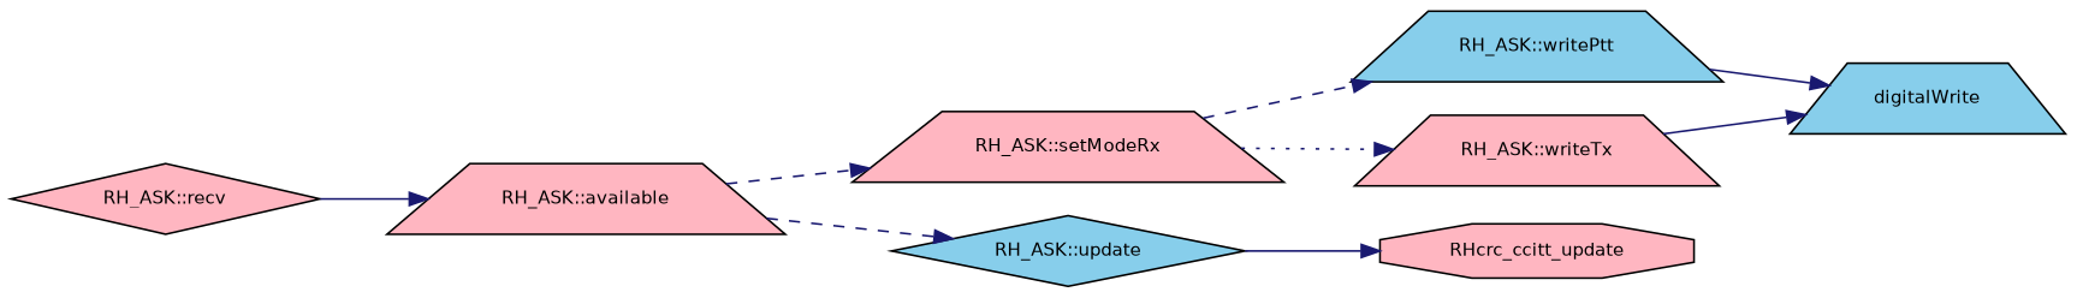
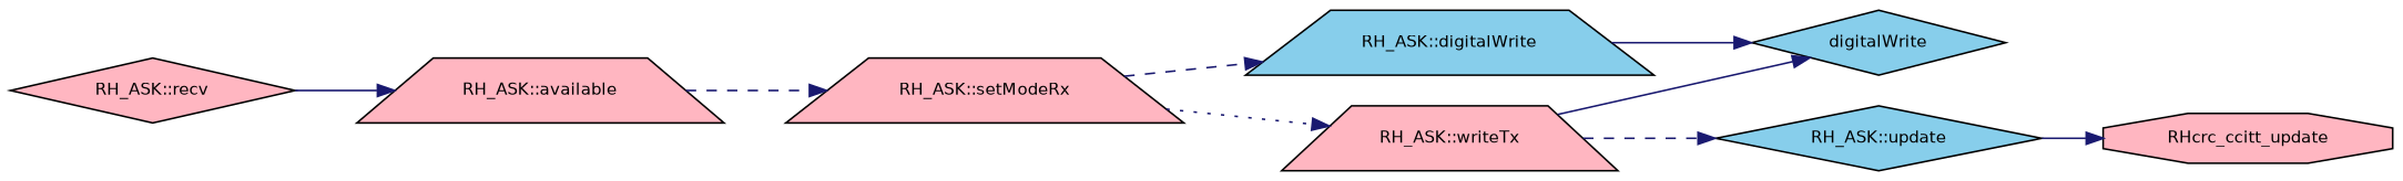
  digraph {
    rankdir=LR
    node [color=black fillcolor=lightpink fontname=Helvetica fontsize=10 shape=trapezium style=filled]
    edge [color=midnightblue fontname=Helvetica fontsize=10 labelfontname=Helvetica labelfontsize=10 style=solid]
    n1 [fontcolor=black height=0.2 label="RH_ASK::recv" shape=diamond width=0.4]
    n2 [height=0.2 label="RH_ASK::available" width=0.4]
    n3 [height=0.2 label="RH_ASK::setModeRx" width=0.4]
    n4 [fillcolor=skyblue height=0.2 label="RH_ASK::update" shape=diamond width=0.4]
-   n5 [fillcolor=skyblue height=0.2 label="RH_ASK::writePtt" width=0.4]
+   n5 [fillcolor=skyblue height=0.2 label="RH_ASK::digitalWrite" width=0.4]
    n6 [height=0.2 label="RH_ASK::writeTx" width=0.4]
    n7 [height=0.2 label=RHcrc_ccitt_update shape=octagon width=0.4]
-   n8 [fillcolor=skyblue height=0.2 label=digitalWrite width=0.4]
+   n8 [fillcolor=skyblue height=0.2 label=digitalWrite shape=diamond width=0.4]
    n1 -> n2
    n2 -> n3 [style=dashed]
-   n2 -> n4 [style=dashed]
+   n6 -> n4 [style=dashed]
    n3 -> n5 [style=dashed]
    n3 -> n6 [style=dotted]
    n4 -> n7
    n5 -> n8
    n6 -> n8
  }
